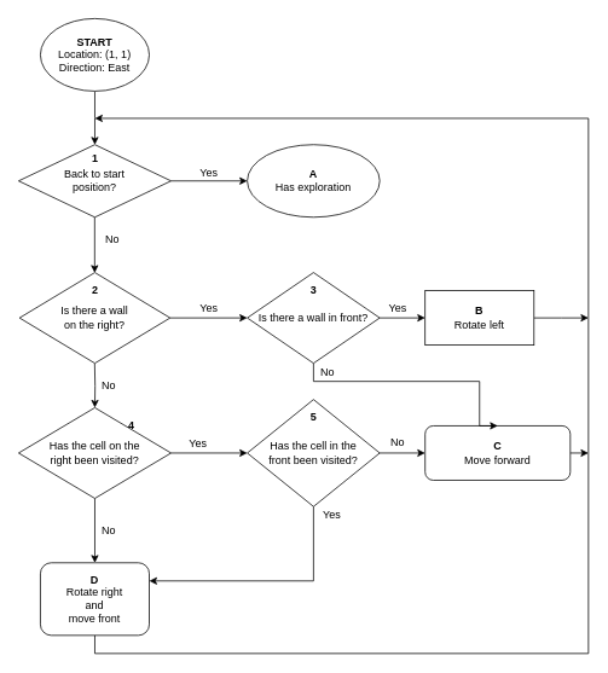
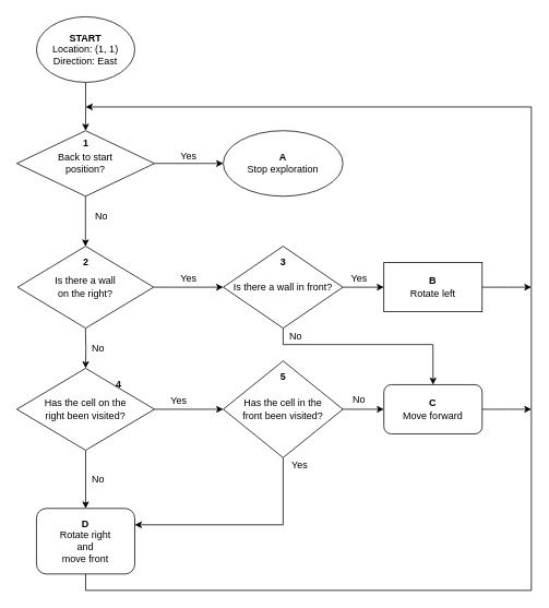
  <mxCell id="0" />
  <mxCell id="1" parent="0" />
  <mxCell id="2" value="" style="edgeStyle=orthogonalEdgeStyle;rounded=0;orthogonalLoop=1;jettySize=auto;html=1;" parent="1" source="3" edge="1"><mxGeometry relative="1" as="geometry"><mxPoint x="104" y="159" as="targetPoint" /></mxGeometry></mxCell>
  <mxCell id="3" value="&lt;b&gt;START&lt;/b&gt;&lt;br&gt;Location: (1, 1)&lt;br&gt;Direction: East" style="ellipse;whiteSpace=wrap;html=1;" parent="1" vertex="1"><mxGeometry x="44" y="20" width="120" height="80" as="geometry" /></mxCell>
  <mxCell id="4" style="edgeStyle=orthogonalEdgeStyle;rounded=0;orthogonalLoop=1;jettySize=auto;html=1;exitX=1;exitY=0.5;exitDx=0;exitDy=0;" parent="1" source="5" edge="1"><mxGeometry relative="1" as="geometry"><mxPoint x="648" y="350" as="targetPoint" /></mxGeometry></mxCell>
  <mxCell id="5" value="&lt;b&gt;B&lt;/b&gt;&lt;br&gt;Rotate left" style="whiteSpace=wrap;html=1;rounded=0;" parent="1" vertex="1"><mxGeometry x="468" y="320" width="120" height="60" as="geometry" /></mxCell>
  <mxCell id="6" style="edgeStyle=orthogonalEdgeStyle;rounded=0;orthogonalLoop=1;jettySize=auto;html=1;exitX=0.5;exitY=1;exitDx=0;exitDy=0;" edge="1" parent="1" source="7"><mxGeometry relative="1" as="geometry"><mxPoint x="104" y="130" as="targetPoint" /><Array as="points"><mxPoint x="104" y="720" /><mxPoint x="648" y="720" /><mxPoint x="648" y="130" /></Array></mxGeometry></mxCell>
  <mxCell id="7" value="&lt;b&gt;D&lt;/b&gt;&lt;br&gt;Rotate right&lt;br&gt;and&lt;br&gt;move front" style="rounded=1;whiteSpace=wrap;html=1;" parent="1" vertex="1"><mxGeometry x="44" y="620" width="120" height="80" as="geometry" /></mxCell>
  <mxCell id="8" style="edgeStyle=orthogonalEdgeStyle;rounded=0;orthogonalLoop=1;jettySize=auto;html=1;exitX=1;exitY=0.5;exitDx=0;exitDy=0;" parent="1" source="9" edge="1"><mxGeometry relative="1" as="geometry"><mxPoint x="648" y="499" as="targetPoint" /></mxGeometry></mxCell>
- <mxCell id="9" value="&lt;b&gt;C&lt;/b&gt;&lt;br&gt;Move forward" style="rounded=1;whiteSpace=wrap;html=1;" parent="1" vertex="1"><mxGeometry x="468" y="469" width="160" height="60" as="geometry" /></mxCell>
+ <mxCell id="9" value="&lt;b&gt;C&lt;/b&gt;&lt;br&gt;Move forward" style="rounded=1;whiteSpace=wrap;html=1;" parent="1" vertex="1"><mxGeometry x="468" y="469" width="120" height="60" as="geometry" /></mxCell>
  <mxCell id="10" value="No" style="text;html=1;resizable=0;points=[];autosize=1;align=left;verticalAlign=top;spacingTop=-4;" parent="1" vertex="1"><mxGeometry x="110" y="574.5" width="30" height="20" as="geometry" /></mxCell>
  <mxCell id="11" value="" style="edgeStyle=orthogonalEdgeStyle;rounded=0;orthogonalLoop=1;jettySize=auto;html=1;" parent="1" source="13" target="15" edge="1"><mxGeometry relative="1" as="geometry" /></mxCell>
  <mxCell id="12" style="edgeStyle=orthogonalEdgeStyle;rounded=0;orthogonalLoop=1;jettySize=auto;html=1;exitX=0.5;exitY=1;exitDx=0;exitDy=0;entryX=0.5;entryY=0;entryDx=0;entryDy=0;" parent="1" edge="1"><mxGeometry relative="1" as="geometry"><mxPoint x="103.833" y="238.667" as="sourcePoint" /><mxPoint x="103.833" y="300.333" as="targetPoint" /></mxGeometry></mxCell>
  <mxCell id="13" value="Back to start&lt;br&gt;position?" style="rhombus;whiteSpace=wrap;html=1;" parent="1" vertex="1"><mxGeometry x="20" y="159" width="168" height="80" as="geometry" /></mxCell>
  <mxCell id="14" value="No" style="text;html=1;resizable=0;points=[];autosize=1;align=left;verticalAlign=top;spacingTop=-4;" parent="1" vertex="1"><mxGeometry x="114" y="254" width="30" height="20" as="geometry" /></mxCell>
- <mxCell id="15" value="&lt;b&gt;A&lt;/b&gt;&lt;br&gt;Has exploration" style="ellipse;whiteSpace=wrap;html=1;" parent="1" vertex="1"><mxGeometry x="272" y="159" width="146" height="80" as="geometry" /></mxCell>
+ <mxCell id="15" value="&lt;b&gt;A&lt;/b&gt;&lt;br&gt;Stop exploration" style="ellipse;whiteSpace=wrap;html=1;" parent="1" vertex="1"><mxGeometry x="272" y="159" width="146" height="80" as="geometry" /></mxCell>
  <mxCell id="16" value="Yes" style="text;html=1;strokeColor=none;fillColor=none;align=center;verticalAlign=middle;whiteSpace=wrap;rounded=0;" parent="1" vertex="1"><mxGeometry x="210" y="180" width="40" height="20" as="geometry" /></mxCell>
  <mxCell id="17" style="edgeStyle=orthogonalEdgeStyle;rounded=0;orthogonalLoop=1;jettySize=auto;html=1;exitX=1;exitY=0.5;exitDx=0;exitDy=0;entryX=0;entryY=0.5;entryDx=0;entryDy=0;" parent="1" source="19" target="5" edge="1"><mxGeometry relative="1" as="geometry" /></mxCell>
  <mxCell id="18" style="edgeStyle=orthogonalEdgeStyle;rounded=0;orthogonalLoop=1;jettySize=auto;html=1;exitX=0.5;exitY=1;exitDx=0;exitDy=0;entryX=0.5;entryY=0;entryDx=0;entryDy=0;" edge="1" parent="1" source="19" target="9"><mxGeometry relative="1" as="geometry"><Array as="points"><mxPoint x="345" y="420" /><mxPoint x="528" y="420" /></Array></mxGeometry></mxCell>
  <mxCell id="19" value="Is there a wall in front?" style="rhombus;whiteSpace=wrap;html=1;" parent="1" vertex="1"><mxGeometry x="272" y="300" width="146" height="100" as="geometry" /></mxCell>
  <mxCell id="20" style="edgeStyle=orthogonalEdgeStyle;rounded=0;orthogonalLoop=1;jettySize=auto;html=1;exitX=1;exitY=0.5;exitDx=0;exitDy=0;entryX=0;entryY=0.5;entryDx=0;entryDy=0;" parent="1" source="22" target="19" edge="1"><mxGeometry relative="1" as="geometry" /></mxCell>
  <mxCell id="21" style="edgeStyle=orthogonalEdgeStyle;rounded=0;orthogonalLoop=1;jettySize=auto;html=1;exitX=0.5;exitY=1;exitDx=0;exitDy=0;entryX=0.5;entryY=0;entryDx=0;entryDy=0;" parent="1" target="25" edge="1"><mxGeometry relative="1" as="geometry"><mxPoint x="103.833" y="400.333" as="sourcePoint" /></mxGeometry></mxCell>
  <mxCell id="22" value="Is there a wall&lt;br&gt;on the right?" style="rhombus;whiteSpace=wrap;html=1;" parent="1" vertex="1"><mxGeometry x="21" y="300" width="166" height="100" as="geometry" /></mxCell>
  <mxCell id="23" style="edgeStyle=orthogonalEdgeStyle;rounded=0;orthogonalLoop=1;jettySize=auto;html=1;exitX=0.5;exitY=1;exitDx=0;exitDy=0;entryX=0.5;entryY=0;entryDx=0;entryDy=0;" parent="1" source="25" target="7" edge="1"><mxGeometry relative="1" as="geometry" /></mxCell>
  <mxCell id="24" style="edgeStyle=orthogonalEdgeStyle;rounded=0;orthogonalLoop=1;jettySize=auto;html=1;exitX=1;exitY=0.5;exitDx=0;exitDy=0;entryX=0;entryY=0.5;entryDx=0;entryDy=0;" edge="1" parent="1" source="25" target="32"><mxGeometry relative="1" as="geometry" /></mxCell>
  <mxCell id="25" value="Has the cell on the&lt;br&gt;right been visited?" style="rhombus;whiteSpace=wrap;html=1;" parent="1" vertex="1"><mxGeometry x="20" y="449" width="168" height="100" as="geometry" /></mxCell>
  <mxCell id="26" value="Yes" style="text;html=1;strokeColor=none;fillColor=none;align=center;verticalAlign=middle;whiteSpace=wrap;rounded=0;" parent="1" vertex="1"><mxGeometry x="209.5" y="330" width="40" height="20" as="geometry" /></mxCell>
  <mxCell id="27" value="Yes" style="text;html=1;strokeColor=none;fillColor=none;align=center;verticalAlign=middle;whiteSpace=wrap;rounded=0;" parent="1" vertex="1"><mxGeometry x="418" y="330" width="40" height="20" as="geometry" /></mxCell>
  <mxCell id="28" value="No" style="text;html=1;resizable=0;points=[];autosize=1;align=left;verticalAlign=top;spacingTop=-4;" parent="1" vertex="1"><mxGeometry x="110" y="414.5" width="30" height="20" as="geometry" /></mxCell>
  <mxCell id="29" value="No" style="text;html=1;resizable=0;points=[];autosize=1;align=center;verticalAlign=top;spacingTop=-4;" parent="1" vertex="1"><mxGeometry x="345" y="400" width="30" height="20" as="geometry" /></mxCell>
  <mxCell id="30" style="edgeStyle=orthogonalEdgeStyle;rounded=0;orthogonalLoop=1;jettySize=auto;html=1;exitX=1;exitY=0.5;exitDx=0;exitDy=0;entryX=0;entryY=0.5;entryDx=0;entryDy=0;" edge="1" parent="1" source="32" target="9"><mxGeometry relative="1" as="geometry" /></mxCell>
  <mxCell id="31" style="edgeStyle=orthogonalEdgeStyle;rounded=0;orthogonalLoop=1;jettySize=auto;html=1;exitX=0.5;exitY=1;exitDx=0;exitDy=0;entryX=1;entryY=0.25;entryDx=0;entryDy=0;" edge="1" parent="1" source="32" target="7"><mxGeometry relative="1" as="geometry" /></mxCell>
  <mxCell id="32" value="Has the cell in the&lt;br&gt;front been visited?" style="rhombus;whiteSpace=wrap;html=1;" vertex="1" parent="1"><mxGeometry x="272" y="440" width="146" height="118" as="geometry" /></mxCell>
  <mxCell id="33" value="&lt;b&gt;1&lt;/b&gt;" style="text;html=1;resizable=0;points=[];autosize=1;align=center;verticalAlign=top;spacingTop=-4;" vertex="1" parent="1"><mxGeometry x="94" y="165" width="20" height="20" as="geometry" /></mxCell>
  <mxCell id="34" value="&lt;b&gt;2&lt;/b&gt;" style="text;html=1;resizable=0;points=[];autosize=1;align=center;verticalAlign=top;spacingTop=-4;" vertex="1" parent="1"><mxGeometry x="94" y="310" width="20" height="20" as="geometry" /></mxCell>
  <mxCell id="35" value="&lt;b&gt;4&lt;/b&gt;" style="text;html=1;resizable=0;points=[];autosize=1;align=center;verticalAlign=top;spacingTop=-4;" vertex="1" parent="1"><mxGeometry x="134" y="459" width="20" height="20" as="geometry" /></mxCell>
  <mxCell id="36" value="&lt;b&gt;3&lt;/b&gt;" style="text;html=1;resizable=0;points=[];autosize=1;align=center;verticalAlign=top;spacingTop=-4;" vertex="1" parent="1"><mxGeometry x="335" y="310" width="20" height="20" as="geometry" /></mxCell>
  <mxCell id="37" value="&lt;b&gt;5&lt;/b&gt;" style="text;html=1;resizable=0;points=[];autosize=1;align=center;verticalAlign=top;spacingTop=-4;" vertex="1" parent="1"><mxGeometry x="335" y="450" width="20" height="20" as="geometry" /></mxCell>
  <mxCell id="38" value="Yes" style="text;html=1;strokeColor=none;fillColor=none;align=center;verticalAlign=middle;whiteSpace=wrap;rounded=0;" vertex="1" parent="1"><mxGeometry x="198" y="479" width="40" height="20" as="geometry" /></mxCell>
  <mxCell id="39" value="No" style="text;html=1;strokeColor=none;fillColor=none;align=center;verticalAlign=middle;whiteSpace=wrap;rounded=0;" vertex="1" parent="1"><mxGeometry x="418" y="478" width="40" height="20" as="geometry" /></mxCell>
  <mxCell id="40" value="Yes" style="text;html=1;resizable=0;points=[];autosize=1;align=center;verticalAlign=top;spacingTop=-4;" vertex="1" parent="1"><mxGeometry x="345" y="558" width="40" height="20" as="geometry" /></mxCell>
